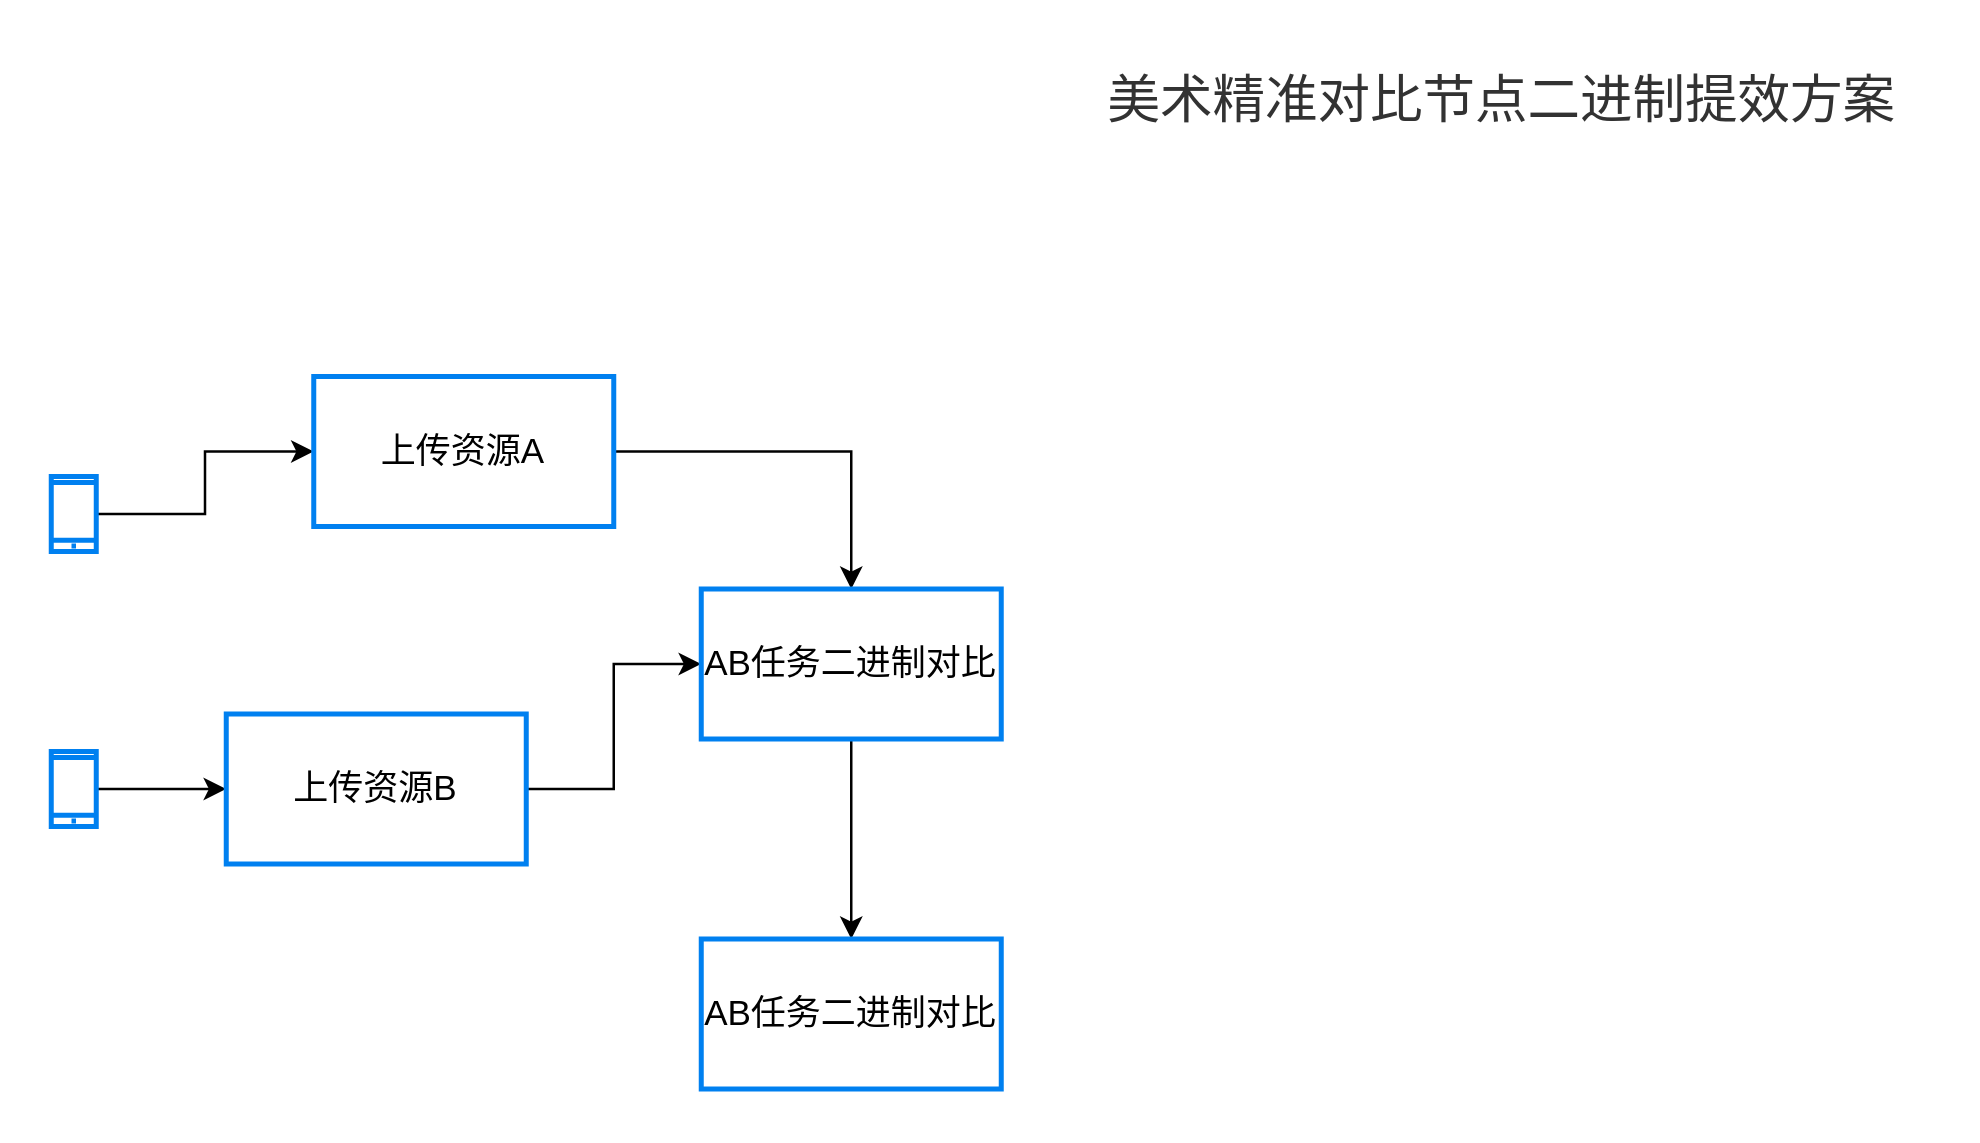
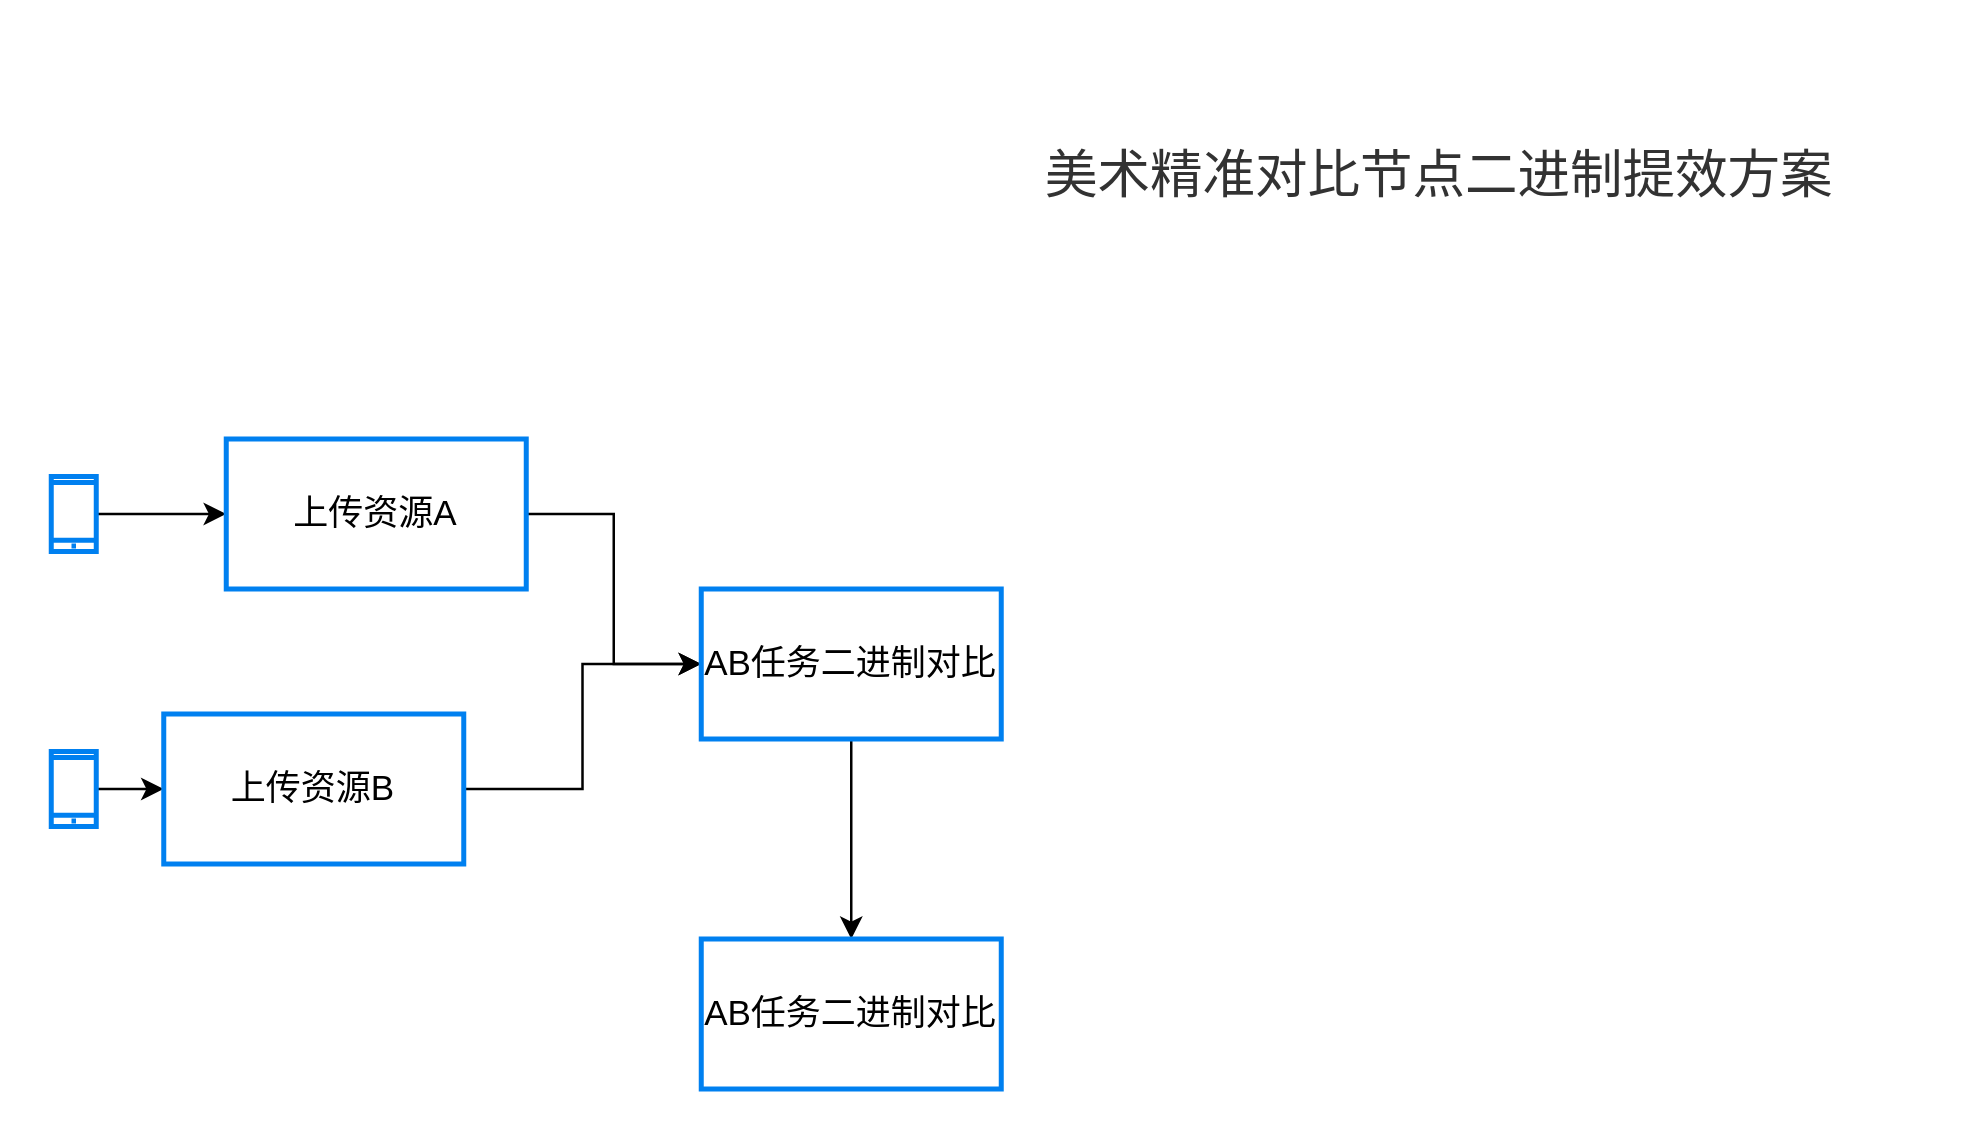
  <mxCell id="0" />
  <mxCell id="1" parent="0" />
  <mxCell id="2" value="" style="edgeStyle=orthogonalEdgeStyle;rounded=0;orthogonalLoop=1;jettySize=auto;html=1;fontSize=14;labelPosition=center;verticalLabelPosition=middle;align=center;verticalAlign=middle;" edge="1" parent="1" source="3" target="6"><mxGeometry relative="1" as="geometry" /></mxCell>
  <mxCell id="3" value="" style="html=1;verticalLabelPosition=middle;align=center;labelBackgroundColor=#ffffff;verticalAlign=middle;strokeWidth=2;strokeColor=#0080F0;shadow=0;dashed=0;shape=mxgraph.ios7.icons.smartphone;fontSize=14;labelPosition=center;" vertex="1" parent="1"><mxGeometry x="20" y="190" width="18" height="30" as="geometry" /></mxCell>
- <mxCell id="4" value="&lt;span style=&quot;color: rgb(50, 50, 50); font-family: 微软雅黑; font-size: 21px; background-color: rgba(255, 255, 255, 0.01);&quot;&gt;美术精准对比节点二进制提效方案&lt;/span&gt;" style="text;html=1;align=center;verticalAlign=middle;resizable=0;points=[];autosize=1;strokeColor=none;fillColor=none;fontSize=21;" vertex="1" parent="1"><mxGeometry x="430" y="20" width="340" height="40" as="geometry" /></mxCell>
+ <mxCell id="4" value="&lt;span style=&quot;color: rgb(50, 50, 50); font-family: 微软雅黑; font-size: 21px; background-color: rgba(255, 255, 255, 0.01);&quot;&gt;美术精准对比节点二进制提效方案&lt;/span&gt;" style="text;html=1;align=center;verticalAlign=middle;resizable=0;points=[];autosize=1;strokeColor=none;fillColor=none;fontSize=21;" vertex="1" parent="1"><mxGeometry x="405" y="50" width="340" height="40" as="geometry" /></mxCell>
  <mxCell id="5" value="" style="edgeStyle=orthogonalEdgeStyle;rounded=0;orthogonalLoop=1;jettySize=auto;html=1;fontSize=14;labelPosition=center;verticalLabelPosition=middle;align=center;verticalAlign=middle;" edge="1" parent="1" source="6" target="12"><mxGeometry relative="1" as="geometry" /></mxCell>
- <mxCell id="6" value="上传资源A" style="whiteSpace=wrap;html=1;verticalAlign=middle;strokeColor=#0080F0;labelBackgroundColor=#ffffff;strokeWidth=2;shadow=0;dashed=0;fontSize=14;labelPosition=center;verticalLabelPosition=middle;align=center;" vertex="1" parent="1"><mxGeometry x="125" y="150" width="120" height="60" as="geometry" /></mxCell>
+ <mxCell id="6" value="上传资源A" style="whiteSpace=wrap;html=1;verticalAlign=middle;strokeColor=#0080F0;labelBackgroundColor=#ffffff;strokeWidth=2;shadow=0;dashed=0;fontSize=14;labelPosition=center;verticalLabelPosition=middle;align=center;" vertex="1" parent="1"><mxGeometry x="90" y="175" width="120" height="60" as="geometry" /></mxCell>
  <mxCell id="7" value="" style="edgeStyle=orthogonalEdgeStyle;rounded=0;orthogonalLoop=1;jettySize=auto;html=1;fontSize=14;labelPosition=center;verticalLabelPosition=middle;align=center;verticalAlign=middle;" edge="1" parent="1" source="8" target="10"><mxGeometry relative="1" as="geometry" /></mxCell>
  <mxCell id="8" value="" style="html=1;verticalLabelPosition=middle;align=center;labelBackgroundColor=#ffffff;verticalAlign=middle;strokeWidth=2;strokeColor=#0080F0;shadow=0;dashed=0;shape=mxgraph.ios7.icons.smartphone;fontSize=14;labelPosition=center;" vertex="1" parent="1"><mxGeometry x="20" y="300" width="18" height="30" as="geometry" /></mxCell>
  <mxCell id="9" style="edgeStyle=orthogonalEdgeStyle;rounded=0;orthogonalLoop=1;jettySize=auto;html=1;exitX=1;exitY=0.5;exitDx=0;exitDy=0;entryX=0;entryY=0.5;entryDx=0;entryDy=0;fontSize=14;labelPosition=center;verticalLabelPosition=middle;align=center;verticalAlign=middle;" edge="1" parent="1" source="10" target="12"><mxGeometry relative="1" as="geometry" /></mxCell>
- <mxCell id="10" value="上传资源B" style="whiteSpace=wrap;html=1;verticalAlign=middle;strokeColor=#0080F0;labelBackgroundColor=#ffffff;strokeWidth=2;shadow=0;dashed=0;fontSize=14;labelPosition=center;verticalLabelPosition=middle;align=center;" vertex="1" parent="1"><mxGeometry x="90" y="285" width="120" height="60" as="geometry" /></mxCell>
+ <mxCell id="10" value="上传资源B" style="whiteSpace=wrap;html=1;verticalAlign=middle;strokeColor=#0080F0;labelBackgroundColor=#ffffff;strokeWidth=2;shadow=0;dashed=0;fontSize=14;labelPosition=center;verticalLabelPosition=middle;align=center;" vertex="1" parent="1"><mxGeometry x="65" y="285" width="120" height="60" as="geometry" /></mxCell>
  <mxCell id="11" value="" style="edgeStyle=orthogonalEdgeStyle;rounded=0;orthogonalLoop=1;jettySize=auto;html=1;fontSize=21;" edge="1" parent="1" source="12" target="13"><mxGeometry relative="1" as="geometry" /></mxCell>
  <mxCell id="12" value="AB任务二进制对比" style="whiteSpace=wrap;html=1;verticalAlign=middle;strokeColor=#0080F0;labelBackgroundColor=#ffffff;strokeWidth=2;shadow=0;dashed=0;fontSize=14;labelPosition=center;verticalLabelPosition=middle;align=center;" vertex="1" parent="1"><mxGeometry x="280" y="235" width="120" height="60" as="geometry" /></mxCell>
  <mxCell id="13" value="AB任务二进制对比" style="whiteSpace=wrap;html=1;verticalAlign=middle;strokeColor=#0080F0;labelBackgroundColor=#ffffff;strokeWidth=2;shadow=0;dashed=0;fontSize=14;labelPosition=center;verticalLabelPosition=middle;align=center;" vertex="1" parent="1"><mxGeometry x="280" y="375" width="120" height="60" as="geometry" /></mxCell>
